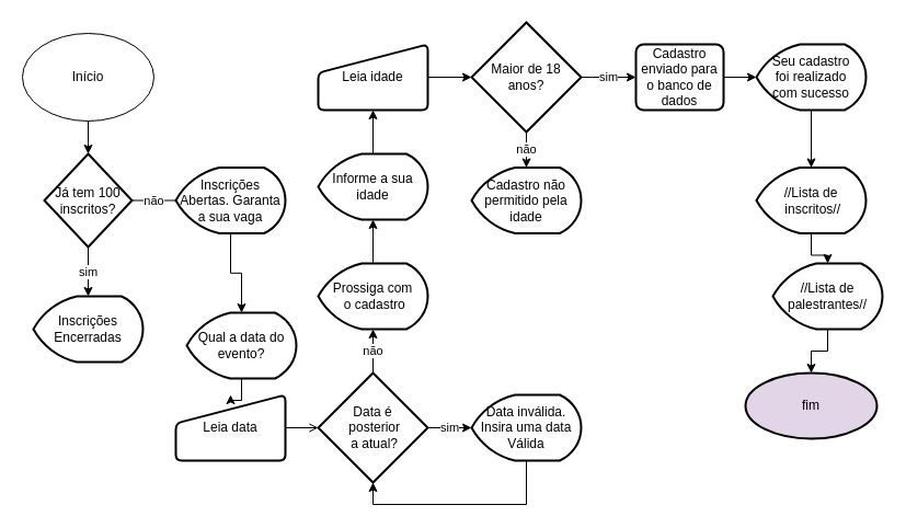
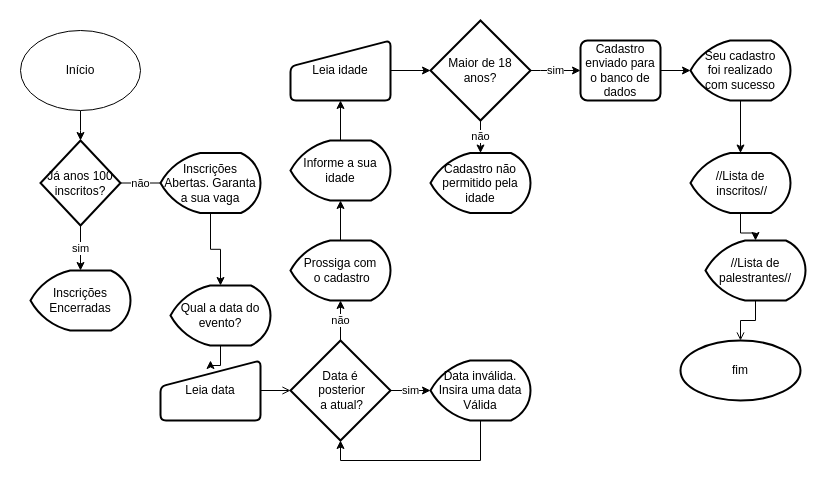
  <mxCell id="0" />
  <mxCell id="1" parent="0" />
  <mxCell id="2" value="" style="edgeStyle=orthogonalEdgeStyle;rounded=0;orthogonalLoop=1;jettySize=auto;html=1;" edge="1" parent="1" source="3"><mxGeometry relative="1" as="geometry"><mxPoint x="80" y="140" as="targetPoint" /></mxGeometry></mxCell>
  <mxCell id="3" value="Início" style="ellipse;whiteSpace=wrap;html=1;" vertex="1" parent="1"><mxGeometry x="20" y="30" width="120" height="80" as="geometry" /></mxCell>
  <mxCell id="4" value="não" style="edgeStyle=orthogonalEdgeStyle;rounded=0;orthogonalLoop=1;jettySize=auto;html=1;endArrow=none;" edge="1" parent="1" source="6" target="8"><mxGeometry relative="1" as="geometry" /></mxCell>
  <mxCell id="5" value="sim" style="edgeStyle=orthogonalEdgeStyle;rounded=0;orthogonalLoop=1;jettySize=auto;html=1;" edge="1" parent="1" source="6" target="9"><mxGeometry relative="1" as="geometry" /></mxCell>
- <mxCell id="6" value="Já tem 100 inscritos?" style="strokeWidth=2;html=1;shape=mxgraph.flowchart.decision;whiteSpace=wrap;" vertex="1" parent="1"><mxGeometry x="40" y="140" width="80" height="85" as="geometry" /></mxCell>
+ <mxCell id="6" value="Já anos 100 inscritos?" style="strokeWidth=2;html=1;shape=mxgraph.flowchart.decision;whiteSpace=wrap;" vertex="1" parent="1"><mxGeometry x="40" y="140" width="80" height="85" as="geometry" /></mxCell>
  <mxCell id="7" value="" style="edgeStyle=orthogonalEdgeStyle;rounded=0;orthogonalLoop=1;jettySize=auto;html=1;" edge="1" parent="1" source="8" target="11"><mxGeometry relative="1" as="geometry" /></mxCell>
  <mxCell id="8" value="Inscrições Abertas. Garanta a sua vaga" style="strokeWidth=2;html=1;shape=mxgraph.flowchart.display;whiteSpace=wrap;" vertex="1" parent="1"><mxGeometry x="160" y="152.5" width="100" height="60" as="geometry" /></mxCell>
  <mxCell id="9" value="Inscrições Encerradas" style="strokeWidth=2;html=1;shape=mxgraph.flowchart.display;whiteSpace=wrap;" vertex="1" parent="1"><mxGeometry x="30" y="270" width="100" height="60" as="geometry" /></mxCell>
  <mxCell id="10" value="" style="edgeStyle=orthogonalEdgeStyle;rounded=0;orthogonalLoop=1;jettySize=auto;html=1;" edge="1" parent="1" source="11" target="13"><mxGeometry relative="1" as="geometry" /></mxCell>
  <mxCell id="11" value="Qual a data do evento?" style="strokeWidth=2;html=1;shape=mxgraph.flowchart.display;whiteSpace=wrap;" vertex="1" parent="1"><mxGeometry x="170" y="285" width="100" height="60" as="geometry" /></mxCell>
  <mxCell id="12" value="" style="edgeStyle=orthogonalEdgeStyle;rounded=0;orthogonalLoop=1;jettySize=auto;html=1;endArrow=open;" edge="1" parent="1" source="13" target="16"><mxGeometry relative="1" as="geometry" /></mxCell>
  <mxCell id="13" value="Leia data" style="html=1;strokeWidth=2;shape=manualInput;whiteSpace=wrap;rounded=1;size=26;arcSize=11;" vertex="1" parent="1"><mxGeometry x="160" y="360" width="100" height="60" as="geometry" /></mxCell>
  <mxCell id="14" value="sim" style="edgeStyle=orthogonalEdgeStyle;rounded=0;orthogonalLoop=1;jettySize=auto;html=1;" edge="1" parent="1" source="16" target="18"><mxGeometry relative="1" as="geometry" /></mxCell>
  <mxCell id="15" value="não" style="edgeStyle=orthogonalEdgeStyle;rounded=0;orthogonalLoop=1;jettySize=auto;html=1;" edge="1" parent="1" source="16" target="20"><mxGeometry relative="1" as="geometry" /></mxCell>
  <mxCell id="16" value="Data é&lt;br&gt;&amp;nbsp;posterior&lt;br&gt;&amp;nbsp;a atual?" style="strokeWidth=2;html=1;shape=mxgraph.flowchart.decision;whiteSpace=wrap;" vertex="1" parent="1"><mxGeometry x="290" y="340" width="100" height="100" as="geometry" /></mxCell>
  <mxCell id="17" value="" style="edgeStyle=orthogonalEdgeStyle;rounded=0;orthogonalLoop=1;jettySize=auto;html=1;entryX=0.5;entryY=1;entryDx=0;entryDy=0;entryPerimeter=0;" edge="1" parent="1" source="18" target="16"><mxGeometry relative="1" as="geometry"><mxPoint x="480" y="470" as="targetPoint" /><Array as="points"><mxPoint x="480" y="460" /><mxPoint x="340" y="460" /></Array></mxGeometry></mxCell>
  <mxCell id="18" value="Data inválida.&lt;br&gt;Insira uma data Válida" style="strokeWidth=2;html=1;shape=mxgraph.flowchart.display;whiteSpace=wrap;" vertex="1" parent="1"><mxGeometry x="430" y="360" width="100" height="60" as="geometry" /></mxCell>
  <mxCell id="19" value="" style="edgeStyle=orthogonalEdgeStyle;rounded=0;orthogonalLoop=1;jettySize=auto;html=1;" edge="1" parent="1" source="20" target="22"><mxGeometry relative="1" as="geometry" /></mxCell>
  <mxCell id="20" value="Prossiga com&lt;br&gt;&amp;nbsp;o cadastro" style="strokeWidth=2;html=1;shape=mxgraph.flowchart.display;whiteSpace=wrap;" vertex="1" parent="1"><mxGeometry x="290" y="240" width="100" height="60" as="geometry" /></mxCell>
  <mxCell id="21" value="" style="edgeStyle=orthogonalEdgeStyle;rounded=0;orthogonalLoop=1;jettySize=auto;html=1;" edge="1" parent="1" source="22" target="24"><mxGeometry relative="1" as="geometry" /></mxCell>
  <mxCell id="22" value="Informe a sua idade" style="strokeWidth=2;html=1;shape=mxgraph.flowchart.display;whiteSpace=wrap;" vertex="1" parent="1"><mxGeometry x="290" y="140" width="100" height="60" as="geometry" /></mxCell>
  <mxCell id="23" value="" style="edgeStyle=orthogonalEdgeStyle;rounded=0;orthogonalLoop=1;jettySize=auto;html=1;" edge="1" parent="1" source="24" target="27"><mxGeometry relative="1" as="geometry" /></mxCell>
  <mxCell id="24" value="Leia idade" style="html=1;strokeWidth=2;shape=manualInput;whiteSpace=wrap;rounded=1;size=26;arcSize=11;" vertex="1" parent="1"><mxGeometry x="290" y="40" width="100" height="60" as="geometry" /></mxCell>
  <mxCell id="25" value="não" style="edgeStyle=orthogonalEdgeStyle;rounded=0;orthogonalLoop=1;jettySize=auto;html=1;" edge="1" parent="1" source="27" target="28"><mxGeometry relative="1" as="geometry" /></mxCell>
  <mxCell id="26" value="sim" style="edgeStyle=orthogonalEdgeStyle;rounded=0;orthogonalLoop=1;jettySize=auto;html=1;" edge="1" parent="1" source="27" target="37"><mxGeometry relative="1" as="geometry"><Array as="points"><mxPoint x="540" y="70" /><mxPoint x="540" y="70" /></Array></mxGeometry></mxCell>
  <mxCell id="27" value="Maior de 18 anos?" style="strokeWidth=2;html=1;shape=mxgraph.flowchart.decision;whiteSpace=wrap;" vertex="1" parent="1"><mxGeometry x="430" y="20" width="100" height="100" as="geometry" /></mxCell>
  <mxCell id="28" value="Cadastro não&lt;br&gt;permitido pela&lt;br&gt;idade" style="strokeWidth=2;html=1;shape=mxgraph.flowchart.display;whiteSpace=wrap;" vertex="1" parent="1"><mxGeometry x="430" y="152.5" width="100" height="60" as="geometry" /></mxCell>
  <mxCell id="29" value="" style="edgeStyle=orthogonalEdgeStyle;rounded=0;orthogonalLoop=1;jettySize=auto;html=1;" edge="1" parent="1" source="30" target="32"><mxGeometry relative="1" as="geometry" /></mxCell>
  <mxCell id="30" value="Seu cadastro&lt;br&gt;foi realizado&lt;br&gt;com sucesso" style="strokeWidth=2;html=1;shape=mxgraph.flowchart.display;whiteSpace=wrap;" vertex="1" parent="1"><mxGeometry x="690" y="40" width="100" height="60" as="geometry" /></mxCell>
  <mxCell id="31" value="" style="edgeStyle=orthogonalEdgeStyle;rounded=0;orthogonalLoop=1;jettySize=auto;html=1;" edge="1" parent="1" source="32" target="34"><mxGeometry relative="1" as="geometry" /></mxCell>
  <mxCell id="32" value="//Lista de&lt;br&gt;&amp;nbsp;inscritos//" style="strokeWidth=2;html=1;shape=mxgraph.flowchart.display;whiteSpace=wrap;" vertex="1" parent="1"><mxGeometry x="690" y="152.5" width="100" height="60" as="geometry" /></mxCell>
- <mxCell id="33" value="" style="edgeStyle=orthogonalEdgeStyle;rounded=0;orthogonalLoop=1;jettySize=auto;html=1;" edge="1" parent="1" source="34" target="35"><mxGeometry relative="1" as="geometry" /></mxCell>
+ <mxCell id="33" value="" style="edgeStyle=orthogonalEdgeStyle;rounded=0;orthogonalLoop=1;jettySize=auto;html=1;endArrow=open;" edge="1" parent="1" source="34" target="35"><mxGeometry relative="1" as="geometry" /></mxCell>
  <mxCell id="34" value="//Lista de palestrantes//" style="strokeWidth=2;html=1;shape=mxgraph.flowchart.display;whiteSpace=wrap;" vertex="1" parent="1"><mxGeometry x="705" y="240" width="100" height="60" as="geometry" /></mxCell>
- <mxCell id="35" value="fim" style="ellipse;whiteSpace=wrap;html=1;strokeWidth=2;fillColor=#e1d5e7;" vertex="1" parent="1"><mxGeometry x="680" y="340" width="120" height="60" as="geometry" /></mxCell>
+ <mxCell id="35" value="fim" style="ellipse;whiteSpace=wrap;html=1;strokeWidth=2;" vertex="1" parent="1"><mxGeometry x="680" y="340" width="120" height="60" as="geometry" /></mxCell>
  <mxCell id="36" value="" style="edgeStyle=orthogonalEdgeStyle;rounded=0;orthogonalLoop=1;jettySize=auto;html=1;" edge="1" parent="1" source="37" target="30"><mxGeometry relative="1" as="geometry" /></mxCell>
  <mxCell id="37" value="Cadastro enviado para o banco de dados" style="rounded=1;whiteSpace=wrap;html=1;absoluteArcSize=1;arcSize=14;strokeWidth=2;" vertex="1" parent="1"><mxGeometry x="580" y="40" width="80" height="60" as="geometry" /></mxCell>
